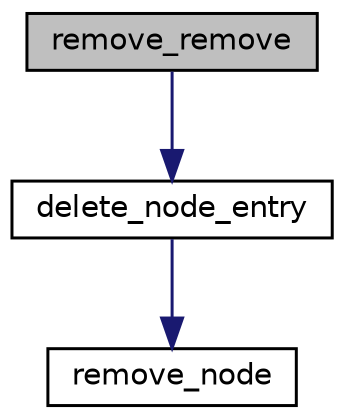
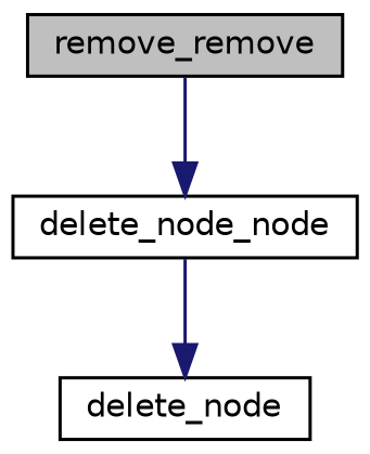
  digraph {
    rankdir=TB
    node [color=black fillcolor=white fontname=Helvetica fontsize=10 shape=record style=filled]
    edge [color=midnightblue fontname=Helvetica fontsize=10 labelfontname=Helvetica labelfontsize=10 style=solid]
    n1 [fillcolor=grey75 fontcolor=black height=0.2 label=remove_remove width=0.4]
-   n2 [height=0.2 label=delete_node_entry width=0.4]
-   n3 [height=0.2 label=remove_node width=0.4]
+   n2 [height=0.2 label=delete_node_node width=0.4]
+   n3 [height=0.2 label=delete_node width=0.4]
    n1 -> n2
    n2 -> n3
  }
